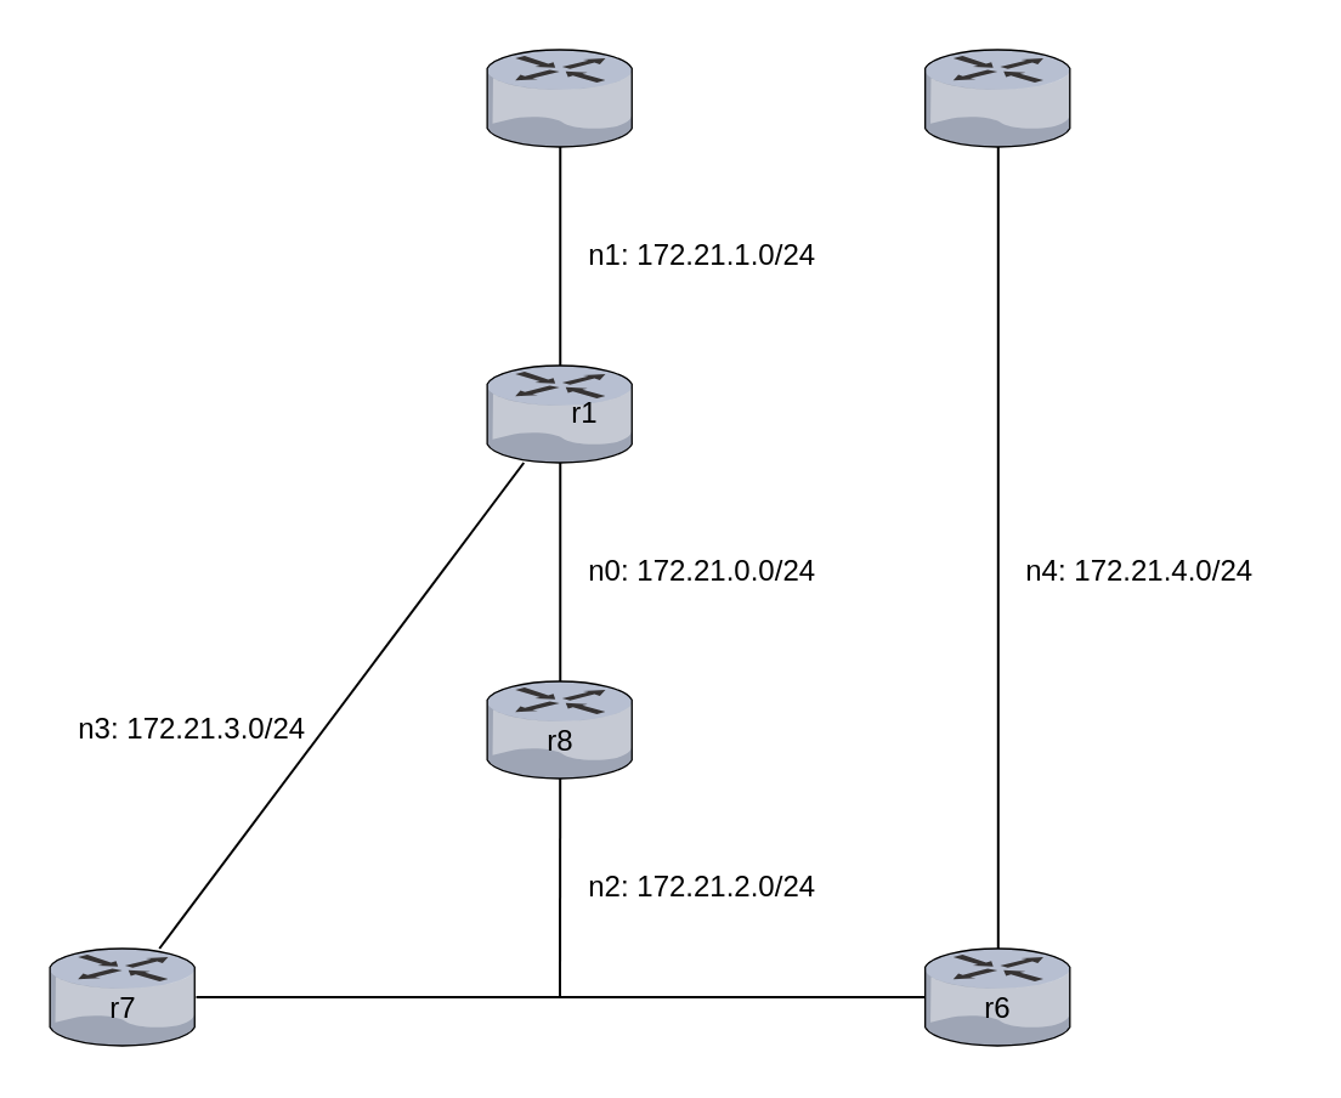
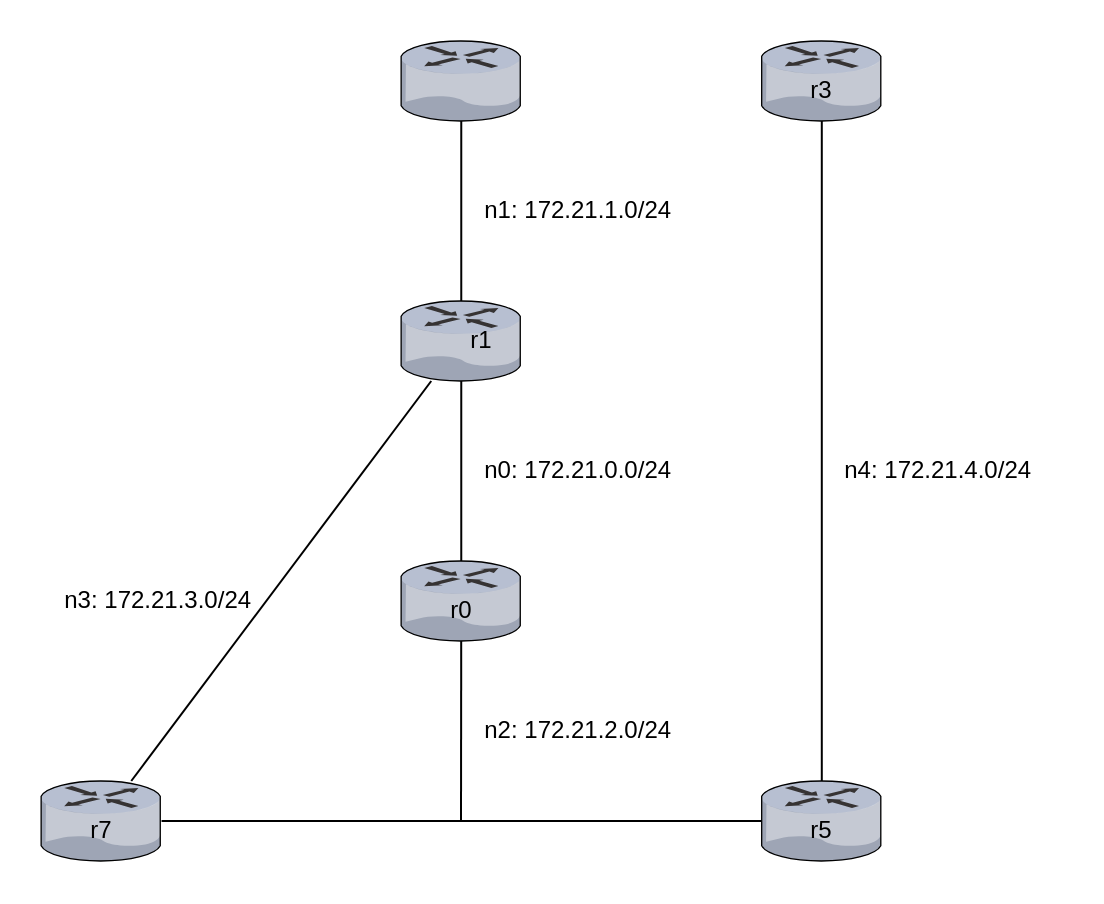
  <mxCell id="0" />
  <mxCell id="1" parent="0" />
  <mxCell id="2" value="" style="group" vertex="1" connectable="0" parent="1"><mxGeometry x="380.27" y="390" width="60.27" height="40" as="geometry" /></mxCell>
  <mxCell id="3" value="" style="verticalLabelPosition=bottom;sketch=0;aspect=fixed;html=1;verticalAlign=top;strokeColor=none;align=center;outlineConnect=0;shape=mxgraph.citrix.router;" vertex="1" parent="2"><mxGeometry width="60.27" height="40" as="geometry" /></mxCell>
- <mxCell id="4" value="r6" style="text;html=1;align=center;verticalAlign=middle;resizable=0;points=[];autosize=1;strokeColor=none;fillColor=none;" vertex="1" parent="2"><mxGeometry x="15.14" y="10" width="30" height="30" as="geometry" /></mxCell>
+ <mxCell id="4" value="r5" style="text;html=1;align=center;verticalAlign=middle;resizable=0;points=[];autosize=1;strokeColor=none;fillColor=none;" vertex="1" parent="2"><mxGeometry x="15.14" y="10" width="30" height="30" as="geometry" /></mxCell>
  <mxCell id="5" value="" style="group" vertex="1" connectable="0" parent="1"><mxGeometry x="20" y="390" width="60.27" height="40" as="geometry" /></mxCell>
  <mxCell id="6" value="" style="verticalLabelPosition=bottom;sketch=0;aspect=fixed;html=1;verticalAlign=top;strokeColor=none;align=center;outlineConnect=0;shape=mxgraph.citrix.router;" vertex="1" parent="5"><mxGeometry width="60.27" height="40" as="geometry" /></mxCell>
  <mxCell id="7" value="r7" style="text;html=1;align=center;verticalAlign=middle;resizable=0;points=[];autosize=1;strokeColor=none;fillColor=none;" vertex="1" parent="5"><mxGeometry x="15.14" y="10" width="30" height="30" as="geometry" /></mxCell>
  <mxCell id="8" value="" style="group" vertex="1" connectable="0" parent="1"><mxGeometry x="380.27" y="20" width="60.27" height="40" as="geometry" /></mxCell>
  <mxCell id="9" value="" style="verticalLabelPosition=bottom;sketch=0;aspect=fixed;html=1;verticalAlign=top;strokeColor=none;align=center;outlineConnect=0;shape=mxgraph.citrix.router;" vertex="1" parent="8"><mxGeometry width="60.27" height="40" as="geometry" /></mxCell>
+ <mxCell id="10" value="r3" style="text;html=1;align=center;verticalAlign=middle;resizable=0;points=[];autosize=1;strokeColor=none;fillColor=none;" vertex="1" parent="8"><mxGeometry x="15.13" y="10" width="30" height="30" as="geometry" /></mxCell>
  <mxCell id="11" value="" style="group" vertex="1" connectable="0" parent="1"><mxGeometry x="200" y="20" width="60.27" height="40" as="geometry" /></mxCell>
  <mxCell id="12" value="" style="verticalLabelPosition=bottom;sketch=0;aspect=fixed;html=1;verticalAlign=top;strokeColor=none;align=center;outlineConnect=0;shape=mxgraph.citrix.router;" vertex="1" parent="11"><mxGeometry width="60.27" height="40" as="geometry" /></mxCell>
  <mxCell id="13" value="" style="group" vertex="1" connectable="0" parent="1"><mxGeometry x="200" y="150" width="60.27" height="40" as="geometry" /></mxCell>
  <mxCell id="14" value="" style="verticalLabelPosition=bottom;sketch=0;aspect=fixed;html=1;verticalAlign=top;strokeColor=none;align=center;outlineConnect=0;shape=mxgraph.citrix.router;" vertex="1" parent="13"><mxGeometry width="60.27" height="40" as="geometry" /></mxCell>
  <mxCell id="15" value="r1" style="text;html=1;align=center;verticalAlign=middle;resizable=0;points=[];autosize=1;strokeColor=none;fillColor=none;" vertex="1" parent="13"><mxGeometry x="25.13" y="5" width="30" height="30" as="geometry" /></mxCell>
  <mxCell id="16" value="n0: 172.21.0.0/24&lt;span style=&quot;background-color: transparent; color: light-dark(rgb(0, 0, 0), rgb(255, 255, 255));&quot;&gt;&amp;nbsp;&lt;/span&gt;" style="text;html=1;align=center;verticalAlign=middle;resizable=0;points=[];autosize=1;strokeColor=none;fillColor=none;rotation=0;" vertex="1" parent="1"><mxGeometry x="230" y="220" width="120" height="30" as="geometry" /></mxCell>
  <mxCell id="17" value="n1: 172.21.1.0/24&lt;span style=&quot;background-color: transparent; color: light-dark(rgb(0, 0, 0), rgb(255, 255, 255));&quot;&gt;&amp;nbsp;&lt;/span&gt;" style="text;html=1;align=center;verticalAlign=middle;resizable=0;points=[];autosize=1;strokeColor=none;fillColor=none;rotation=0;" vertex="1" parent="1"><mxGeometry x="230" y="90" width="120" height="30" as="geometry" /></mxCell>
  <mxCell id="18" value="n2: 172.21.2.0/24&lt;span style=&quot;background-color: transparent; color: light-dark(rgb(0, 0, 0), rgb(255, 255, 255));&quot;&gt;&amp;nbsp;&lt;/span&gt;" style="text;html=1;align=center;verticalAlign=middle;resizable=0;points=[];autosize=1;strokeColor=none;fillColor=none;rotation=0;" vertex="1" parent="1"><mxGeometry x="230" y="350" width="120" height="30" as="geometry" /></mxCell>
  <mxCell id="19" value="n3: 172.21.3.0/24&lt;span style=&quot;background-color: transparent; color: light-dark(rgb(0, 0, 0), rgb(255, 255, 255));&quot;&gt;&amp;nbsp;&lt;/span&gt;" style="text;html=1;align=center;verticalAlign=middle;resizable=0;points=[];autosize=1;strokeColor=none;fillColor=none;rotation=0;" vertex="1" parent="1"><mxGeometry x="20" y="285" width="120" height="30" as="geometry" /></mxCell>
  <mxCell id="20" value="n4: 172.21.4.0/24&lt;span style=&quot;background-color: transparent; color: light-dark(rgb(0, 0, 0), rgb(255, 255, 255));&quot;&gt;&amp;nbsp;&lt;/span&gt;" style="text;html=1;align=center;verticalAlign=middle;resizable=0;points=[];autosize=1;strokeColor=none;fillColor=none;rotation=0;" vertex="1" parent="1"><mxGeometry x="410" y="220" width="120" height="30" as="geometry" /></mxCell>
  <mxCell id="21" value="" style="endArrow=none;html=1;rounded=0;" edge="1" parent="1" source="14" target="12"><mxGeometry width="50" height="50" relative="1" as="geometry"><mxPoint x="110" y="260" as="sourcePoint" /><mxPoint x="230" y="100" as="targetPoint" /></mxGeometry></mxCell>
  <mxCell id="22" value="" style="endArrow=none;html=1;rounded=0;" edge="1" parent="1" source="6" target="3"><mxGeometry width="50" height="50" relative="1" as="geometry"><mxPoint x="99.73" y="490" as="sourcePoint" /><mxPoint x="399.73" y="490" as="targetPoint" /></mxGeometry></mxCell>
  <mxCell id="23" value="" style="endArrow=none;html=1;rounded=0;" edge="1" parent="1" source="25"><mxGeometry width="50" height="50" relative="1" as="geometry"><mxPoint x="229.73" y="330" as="sourcePoint" /><mxPoint x="230" y="410" as="targetPoint" /></mxGeometry></mxCell>
  <mxCell id="24" value="" style="group" vertex="1" connectable="0" parent="1"><mxGeometry x="200" y="280" width="60.27" height="40" as="geometry" /></mxCell>
  <mxCell id="25" value="" style="verticalLabelPosition=bottom;sketch=0;aspect=fixed;html=1;verticalAlign=top;strokeColor=none;align=center;outlineConnect=0;shape=mxgraph.citrix.router;" vertex="1" parent="24"><mxGeometry width="60.27" height="40" as="geometry" /></mxCell>
- <mxCell id="26" value="r8" style="text;html=1;align=center;verticalAlign=middle;resizable=0;points=[];autosize=1;strokeColor=none;fillColor=none;" vertex="1" parent="24"><mxGeometry x="15.14" y="10" width="30" height="30" as="geometry" /></mxCell>
+ <mxCell id="26" value="r0" style="text;html=1;align=center;verticalAlign=middle;resizable=0;points=[];autosize=1;strokeColor=none;fillColor=none;" vertex="1" parent="24"><mxGeometry x="15.14" y="10" width="30" height="30" as="geometry" /></mxCell>
  <mxCell id="27" value="" style="endArrow=none;html=1;rounded=0;" edge="1" parent="1" source="14" target="25"><mxGeometry width="50" height="50" relative="1" as="geometry"><mxPoint x="150" y="285" as="sourcePoint" /><mxPoint x="150" y="165" as="targetPoint" /></mxGeometry></mxCell>
  <mxCell id="28" value="" style="endArrow=none;html=1;rounded=0;" edge="1" parent="1" source="14" target="6"><mxGeometry width="50" height="50" relative="1" as="geometry"><mxPoint x="-39.73" y="230" as="sourcePoint" /><mxPoint x="260.27" y="230" as="targetPoint" /></mxGeometry></mxCell>
  <mxCell id="29" value="" style="endArrow=none;html=1;rounded=0;" edge="1" parent="1" source="9" target="3"><mxGeometry width="50" height="50" relative="1" as="geometry"><mxPoint x="390" y="200" as="sourcePoint" /><mxPoint x="690" y="200" as="targetPoint" /></mxGeometry></mxCell>
